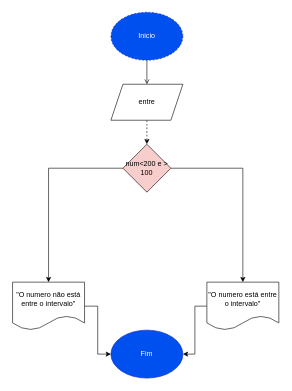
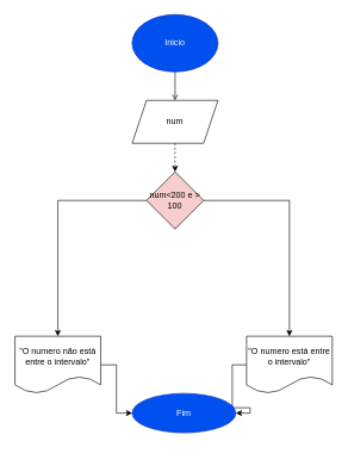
  <mxCell id="0" />
  <mxCell id="1" parent="0" />
  <mxCell id="2" value="" style="edgeStyle=orthogonalEdgeStyle;rounded=0;orthogonalLoop=1;jettySize=auto;html=1;endArrow=open;" edge="1" parent="1" source="3" target="5"><mxGeometry relative="1" as="geometry" /></mxCell>
- <mxCell id="3" value="Inicio" style="ellipse;whiteSpace=wrap;html=1;fillColor=#0050ef;fontColor=#ffffff;strokeColor=#001DBC;dashed=1;" vertex="1" parent="1"><mxGeometry x="184" y="20" width="120" height="80" as="geometry" /></mxCell>
+ <mxCell id="3" value="Inicio" style="ellipse;whiteSpace=wrap;html=1;fillColor=#0050ef;fontColor=#ffffff;strokeColor=#001DBC;" vertex="1" parent="1"><mxGeometry x="184" y="20" width="120" height="80" as="geometry" /></mxCell>
  <mxCell id="4" value="" style="edgeStyle=orthogonalEdgeStyle;rounded=0;orthogonalLoop=1;jettySize=auto;html=1;dashed=1;" edge="1" parent="1" source="5" target="9"><mxGeometry relative="1" as="geometry" /></mxCell>
- <mxCell id="5" value="entre" style="shape=parallelogram;perimeter=parallelogramPerimeter;whiteSpace=wrap;html=1;fixedSize=1;" vertex="1" parent="1"><mxGeometry x="184" y="140" width="120" height="60" as="geometry" /></mxCell>
+ <mxCell id="5" value="num" style="shape=parallelogram;perimeter=parallelogramPerimeter;whiteSpace=wrap;html=1;fixedSize=1;" vertex="1" parent="1"><mxGeometry x="184" y="140" width="120" height="60" as="geometry" /></mxCell>
  <mxCell id="6" value="" style="edgeStyle=orthogonalEdgeStyle;rounded=0;orthogonalLoop=1;jettySize=auto;html=1;" edge="1" parent="1" target="9"><mxGeometry relative="1" as="geometry"><mxPoint x="244" y="300" as="sourcePoint" /></mxGeometry></mxCell>
  <mxCell id="7" value="" style="edgeStyle=orthogonalEdgeStyle;rounded=0;orthogonalLoop=1;jettySize=auto;html=1;" edge="1" parent="1" source="9" target="11"><mxGeometry relative="1" as="geometry" /></mxCell>
  <mxCell id="8" value="" style="edgeStyle=orthogonalEdgeStyle;rounded=0;orthogonalLoop=1;jettySize=auto;html=1;" edge="1" parent="1" source="9" target="13"><mxGeometry relative="1" as="geometry" /></mxCell>
  <mxCell id="9" value="num&amp;lt;200 e &amp;gt; 100" style="rhombus;whiteSpace=wrap;html=1;fillColor=#f8cecc;" vertex="1" parent="1"><mxGeometry x="204" y="240" width="80" height="80" as="geometry" /></mxCell>
  <mxCell id="10" value="" style="edgeStyle=orthogonalEdgeStyle;rounded=0;orthogonalLoop=1;jettySize=auto;html=1;" edge="1" parent="1" source="11" target="14"><mxGeometry relative="1" as="geometry" /></mxCell>
  <mxCell id="11" value="&quot;O numero está entre o intervalo&quot;" style="shape=document;whiteSpace=wrap;html=1;boundedLbl=1;" vertex="1" parent="1"><mxGeometry x="344" y="470" width="120" height="80" as="geometry" /></mxCell>
  <mxCell id="12" value="" style="edgeStyle=orthogonalEdgeStyle;rounded=0;orthogonalLoop=1;jettySize=auto;html=1;" edge="1" parent="1" source="13" target="14"><mxGeometry relative="1" as="geometry" /></mxCell>
  <mxCell id="13" value="&quot;O numero não está entre o intervalo&quot;" style="shape=document;whiteSpace=wrap;html=1;boundedLbl=1;" vertex="1" parent="1"><mxGeometry x="20" y="470" width="120" height="80" as="geometry" /></mxCell>
- <mxCell id="14" value="Fim" style="ellipse;whiteSpace=wrap;html=1;fillColor=#0050ef;fontColor=#ffffff;strokeColor=#001DBC;" vertex="1" parent="1"><mxGeometry x="184" y="550" width="120" height="80" as="geometry" /></mxCell>
+ <mxCell id="14" value="Fim" style="ellipse;whiteSpace=wrap;html=1;fillColor=#0050ef;fontColor=#ffffff;strokeColor=#001DBC;" vertex="1" parent="1"><mxGeometry x="184" y="550" width="145" height="55" as="geometry" /></mxCell>
